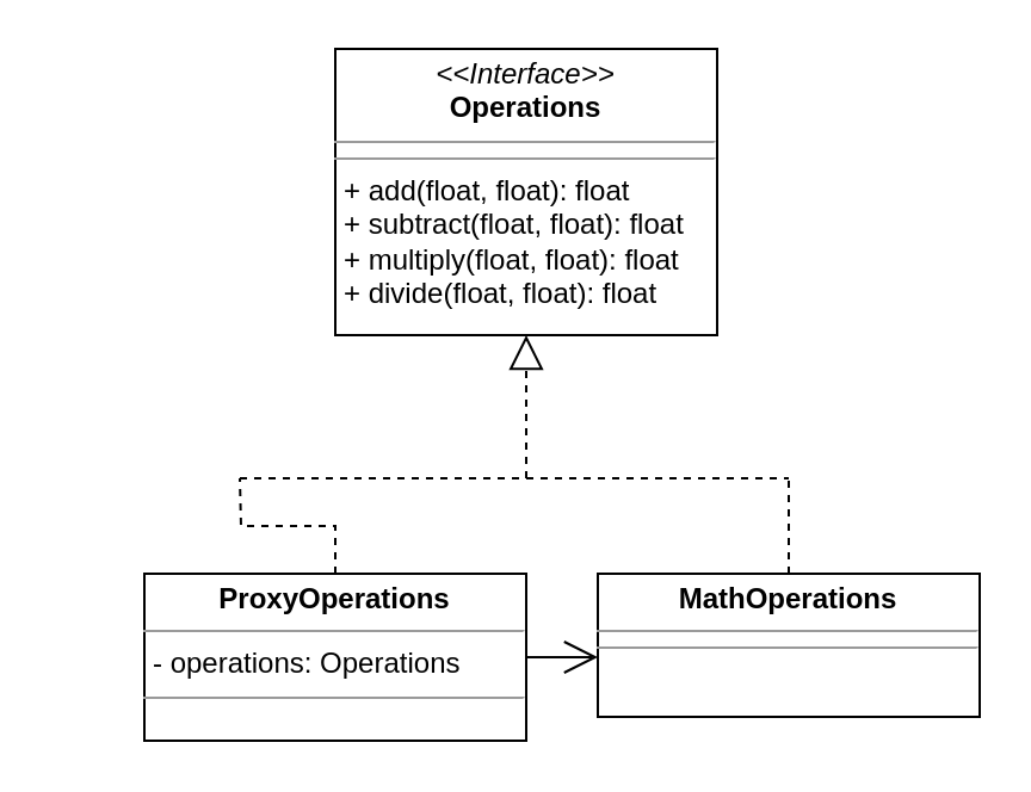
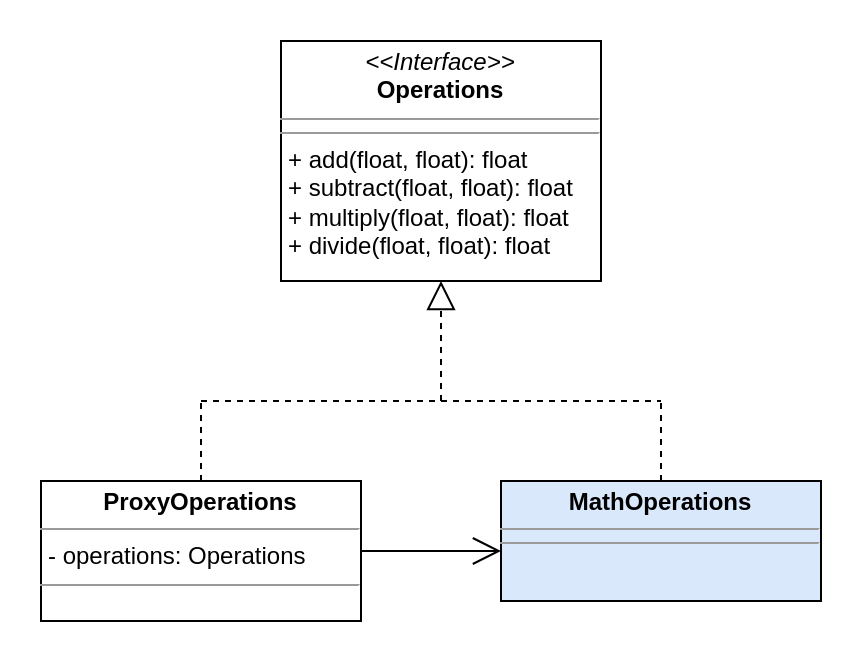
  <mxCell id="0" />
  <mxCell id="1" parent="0" />
  <mxCell id="2" value="&lt;p style=&quot;margin: 0px ; margin-top: 4px ; text-align: center&quot;&gt;&lt;i&gt;&amp;lt;&amp;lt;Interface&amp;gt;&amp;gt;&lt;/i&gt;&lt;br&gt;&lt;b&gt;Operations&lt;/b&gt;&lt;br&gt;&lt;/p&gt;&lt;hr size=&quot;1&quot;&gt;&lt;hr size=&quot;1&quot;&gt;&lt;p style=&quot;margin: 0px ; margin-left: 4px&quot;&gt;+ add(float, float): float&lt;/p&gt;&lt;p style=&quot;margin: 0px ; margin-left: 4px&quot;&gt;+ subtract(float, float): float&lt;/p&gt;&lt;p style=&quot;margin: 0px ; margin-left: 4px&quot;&gt;&lt;/p&gt;&lt;p style=&quot;margin: 0px ; margin-left: 4px&quot;&gt;+ multiply(float, float): float&lt;/p&gt;&lt;p style=&quot;margin: 0px ; margin-left: 4px&quot;&gt;+ divide(float, float): float&lt;/p&gt;&lt;p style=&quot;margin: 0px ; margin-left: 4px&quot;&gt;&lt;/p&gt;" style="verticalAlign=top;align=left;overflow=fill;fontSize=12;fontFamily=Helvetica;html=1;" vertex="1" parent="1"><mxGeometry x="140" y="20" width="160" height="120" as="geometry" /></mxCell>
  <mxCell id="3" style="edgeStyle=orthogonalEdgeStyle;rounded=0;orthogonalLoop=1;jettySize=auto;html=1;exitX=0.5;exitY=0;exitDx=0;exitDy=0;endArrow=none;endFill=0;dashed=1;" edge="1" parent="1" source="4"><mxGeometry relative="1" as="geometry"><mxPoint x="100" y="200" as="targetPoint" /></mxGeometry></mxCell>
- <mxCell id="4" value="&lt;p style=&quot;margin: 0px ; margin-top: 4px ; text-align: center&quot;&gt;&lt;b&gt;ProxyOperations&lt;/b&gt;&lt;/p&gt;&lt;hr size=&quot;1&quot;&gt;&lt;p style=&quot;margin: 0px ; margin-left: 4px&quot;&gt;- operations: Operations&lt;/p&gt;&lt;hr size=&quot;1&quot;&gt;" style="verticalAlign=top;align=left;overflow=fill;fontSize=12;fontFamily=Helvetica;html=1;" vertex="1" parent="1"><mxGeometry x="60" y="240" width="160" height="70" as="geometry" /></mxCell>
+ <mxCell id="4" value="&lt;p style=&quot;margin: 0px ; margin-top: 4px ; text-align: center&quot;&gt;&lt;b&gt;ProxyOperations&lt;/b&gt;&lt;/p&gt;&lt;hr size=&quot;1&quot;&gt;&lt;p style=&quot;margin: 0px ; margin-left: 4px&quot;&gt;- operations: Operations&lt;/p&gt;&lt;hr size=&quot;1&quot;&gt;" style="verticalAlign=top;align=left;overflow=fill;fontSize=12;fontFamily=Helvetica;html=1;" vertex="1" parent="1"><mxGeometry x="20" y="240" width="160" height="70" as="geometry" /></mxCell>
  <mxCell id="5" style="edgeStyle=orthogonalEdgeStyle;rounded=0;orthogonalLoop=1;jettySize=auto;html=1;endArrow=none;endFill=0;dashed=1;" edge="1" parent="1" source="6"><mxGeometry relative="1" as="geometry"><mxPoint x="330" y="200" as="targetPoint" /></mxGeometry></mxCell>
- <mxCell id="6" value="&lt;p style=&quot;margin: 0px ; margin-top: 4px ; text-align: center&quot;&gt;&lt;b&gt;MathOperations&lt;/b&gt;&lt;/p&gt;&lt;hr size=&quot;1&quot;&gt;&lt;hr size=&quot;1&quot;&gt;" style="verticalAlign=top;align=left;overflow=fill;fontSize=12;fontFamily=Helvetica;html=1;" vertex="1" parent="1"><mxGeometry x="250" y="240" width="160" height="60" as="geometry" /></mxCell>
+ <mxCell id="6" value="&lt;p style=&quot;margin: 0px ; margin-top: 4px ; text-align: center&quot;&gt;&lt;b&gt;MathOperations&lt;/b&gt;&lt;/p&gt;&lt;hr size=&quot;1&quot;&gt;&lt;hr size=&quot;1&quot;&gt;" style="verticalAlign=top;align=left;overflow=fill;fontSize=12;fontFamily=Helvetica;html=1;fillColor=#dae8fc;" vertex="1" parent="1"><mxGeometry x="250" y="240" width="160" height="60" as="geometry" /></mxCell>
  <mxCell id="7" value="" style="endArrow=block;dashed=1;endFill=0;endSize=12;html=1;rounded=0;entryX=0.5;entryY=1;entryDx=0;entryDy=0;" edge="1" parent="1" target="2"><mxGeometry width="160" relative="1" as="geometry"><mxPoint x="220" y="200" as="sourcePoint" /><mxPoint x="360" y="280" as="targetPoint" /></mxGeometry></mxCell>
  <mxCell id="8" value="" style="endArrow=none;html=1;edgeStyle=orthogonalEdgeStyle;rounded=0;dashed=1;" edge="1" parent="1"><mxGeometry relative="1" as="geometry"><mxPoint x="100" y="200" as="sourcePoint" /><mxPoint x="330" y="200" as="targetPoint" /></mxGeometry></mxCell>
  <mxCell id="9" value="" style="endArrow=open;endFill=1;endSize=12;html=1;rounded=0;exitX=1;exitY=0.5;exitDx=0;exitDy=0;" edge="1" parent="1" source="4"><mxGeometry width="160" relative="1" as="geometry"><mxPoint x="200" y="280" as="sourcePoint" /><mxPoint x="250" y="275" as="targetPoint" /></mxGeometry></mxCell>
